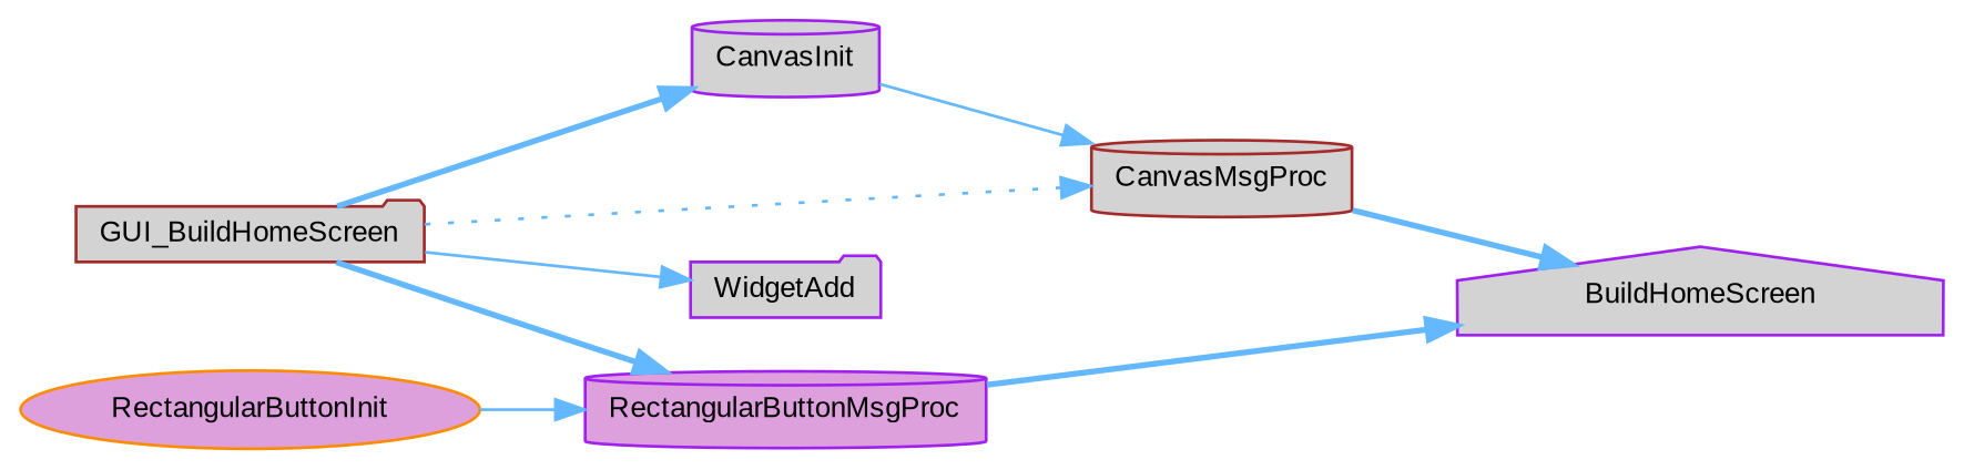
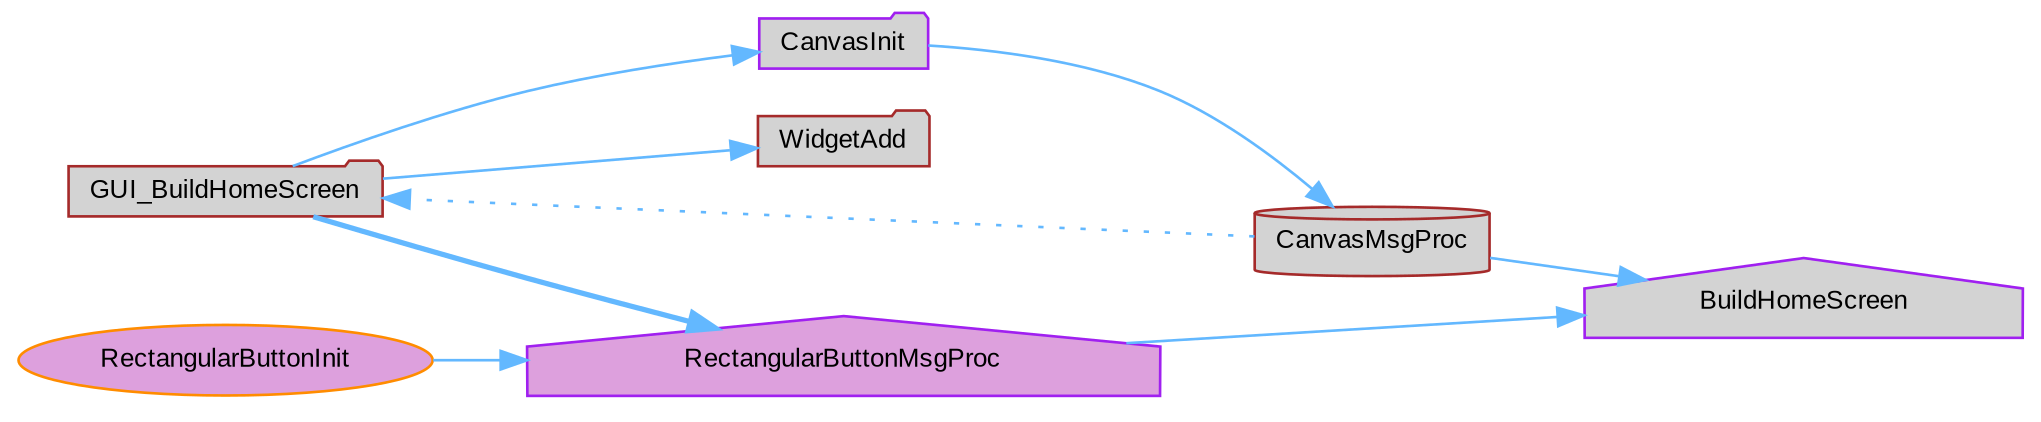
  digraph {
    fontname="Liberation Sans"
    rankdir=LR
    node [color=brown fillcolor=lightgrey fontname="Liberation Sans" fontsize=10 shape=folder style=filled]
    edge [color=steelblue1 fontname="Liberation Sans" fontsize=10 labelfontname=Helvetica labelfontsize=10 style=bold]
    n1 [fontcolor=black height=0.2 label=GUI_BuildHomeScreen width=0.4]
-   n2 [color=purple height=0.2 label=CanvasInit shape=cylinder width=0.4]
+   n2 [color=purple height=0.2 label=CanvasInit width=0.4]
    n3 [height=0.2 label=CanvasMsgProc shape=cylinder width=0.4]
-   n4 [color=purple height=0.2 label=WidgetAdd width=0.4]
-   n5 [color=purple fillcolor=plum height=0.2 label=RectangularButtonMsgProc shape=cylinder width=0.4]
+   n4 [height=0.2 label=WidgetAdd width=0.4]
+   n5 [color=purple fillcolor=plum height=0.2 label=RectangularButtonMsgProc shape=house width=0.4]
    n6 [color=purple height=0.2 label=BuildHomeScreen shape=house width=0.4]
    n7 [color=darkorange fillcolor=plum height=0.2 label=RectangularButtonInit shape=ellipse width=0.4]
-   n1 -> n2
-   n1 -> n3 [style=dotted]
+   n1 -> n2 [style=solid]
+   n3 -> n1 [style=dotted]
    n1 -> n4 [style=solid]
    n1 -> n5
    n2 -> n3 [style=solid]
-   n3 -> n6
-   n5 -> n6
+   n3 -> n6 [style=solid]
+   n5 -> n6 [style=solid]
    n7 -> n5 [style=solid]
  }
